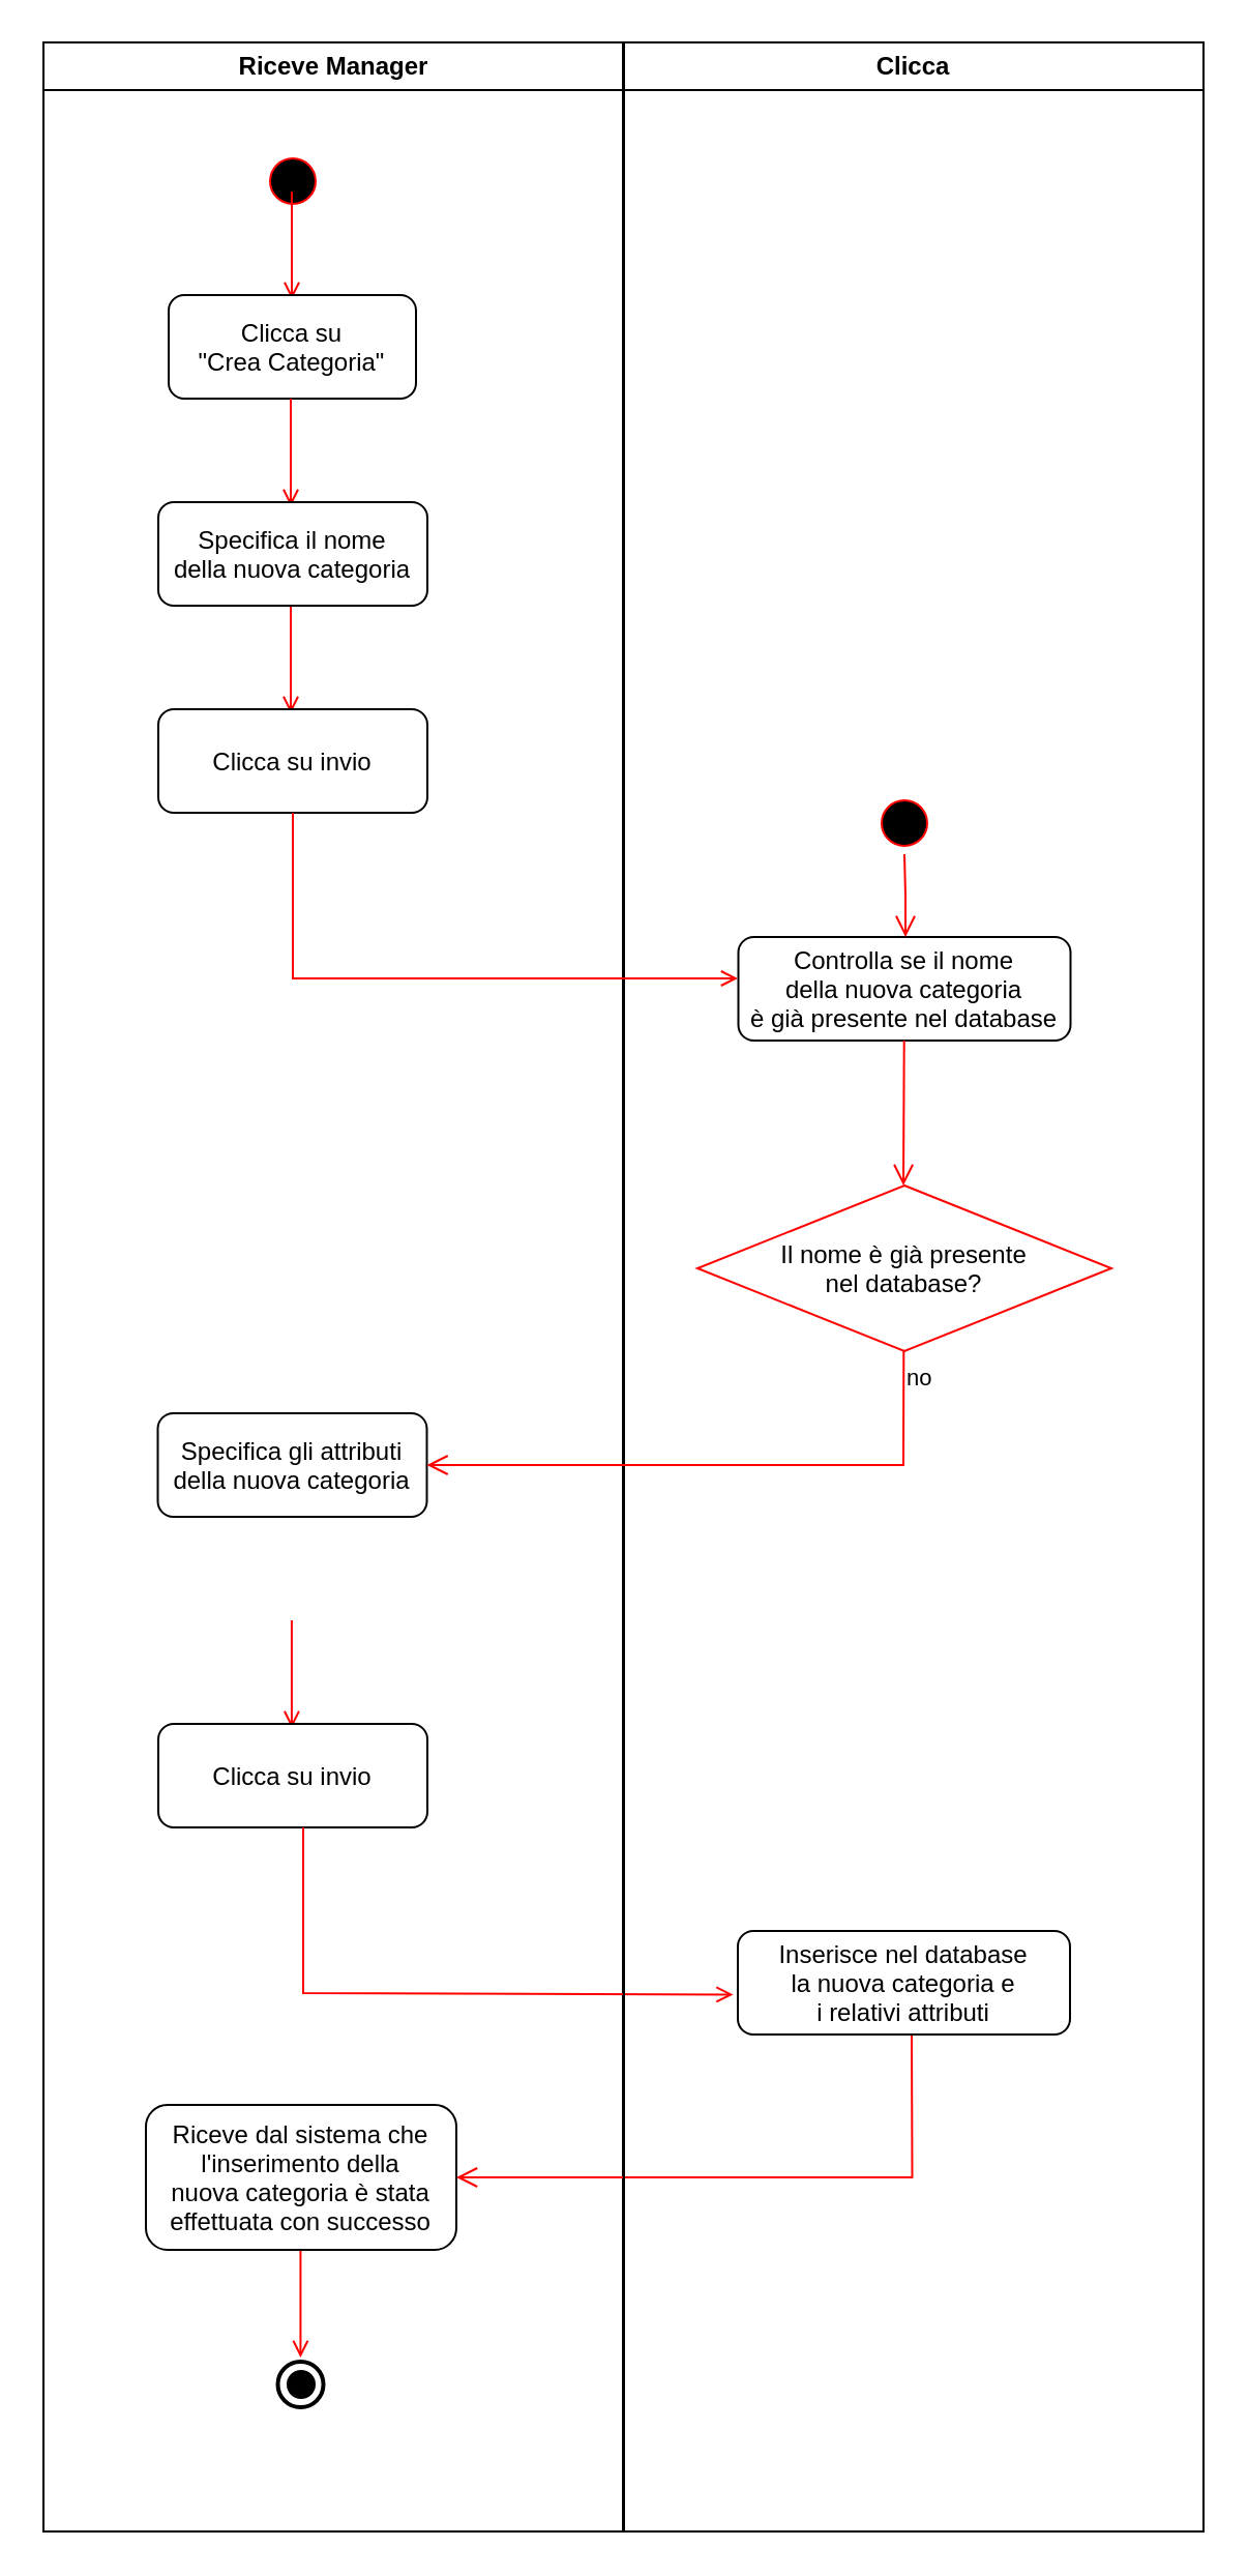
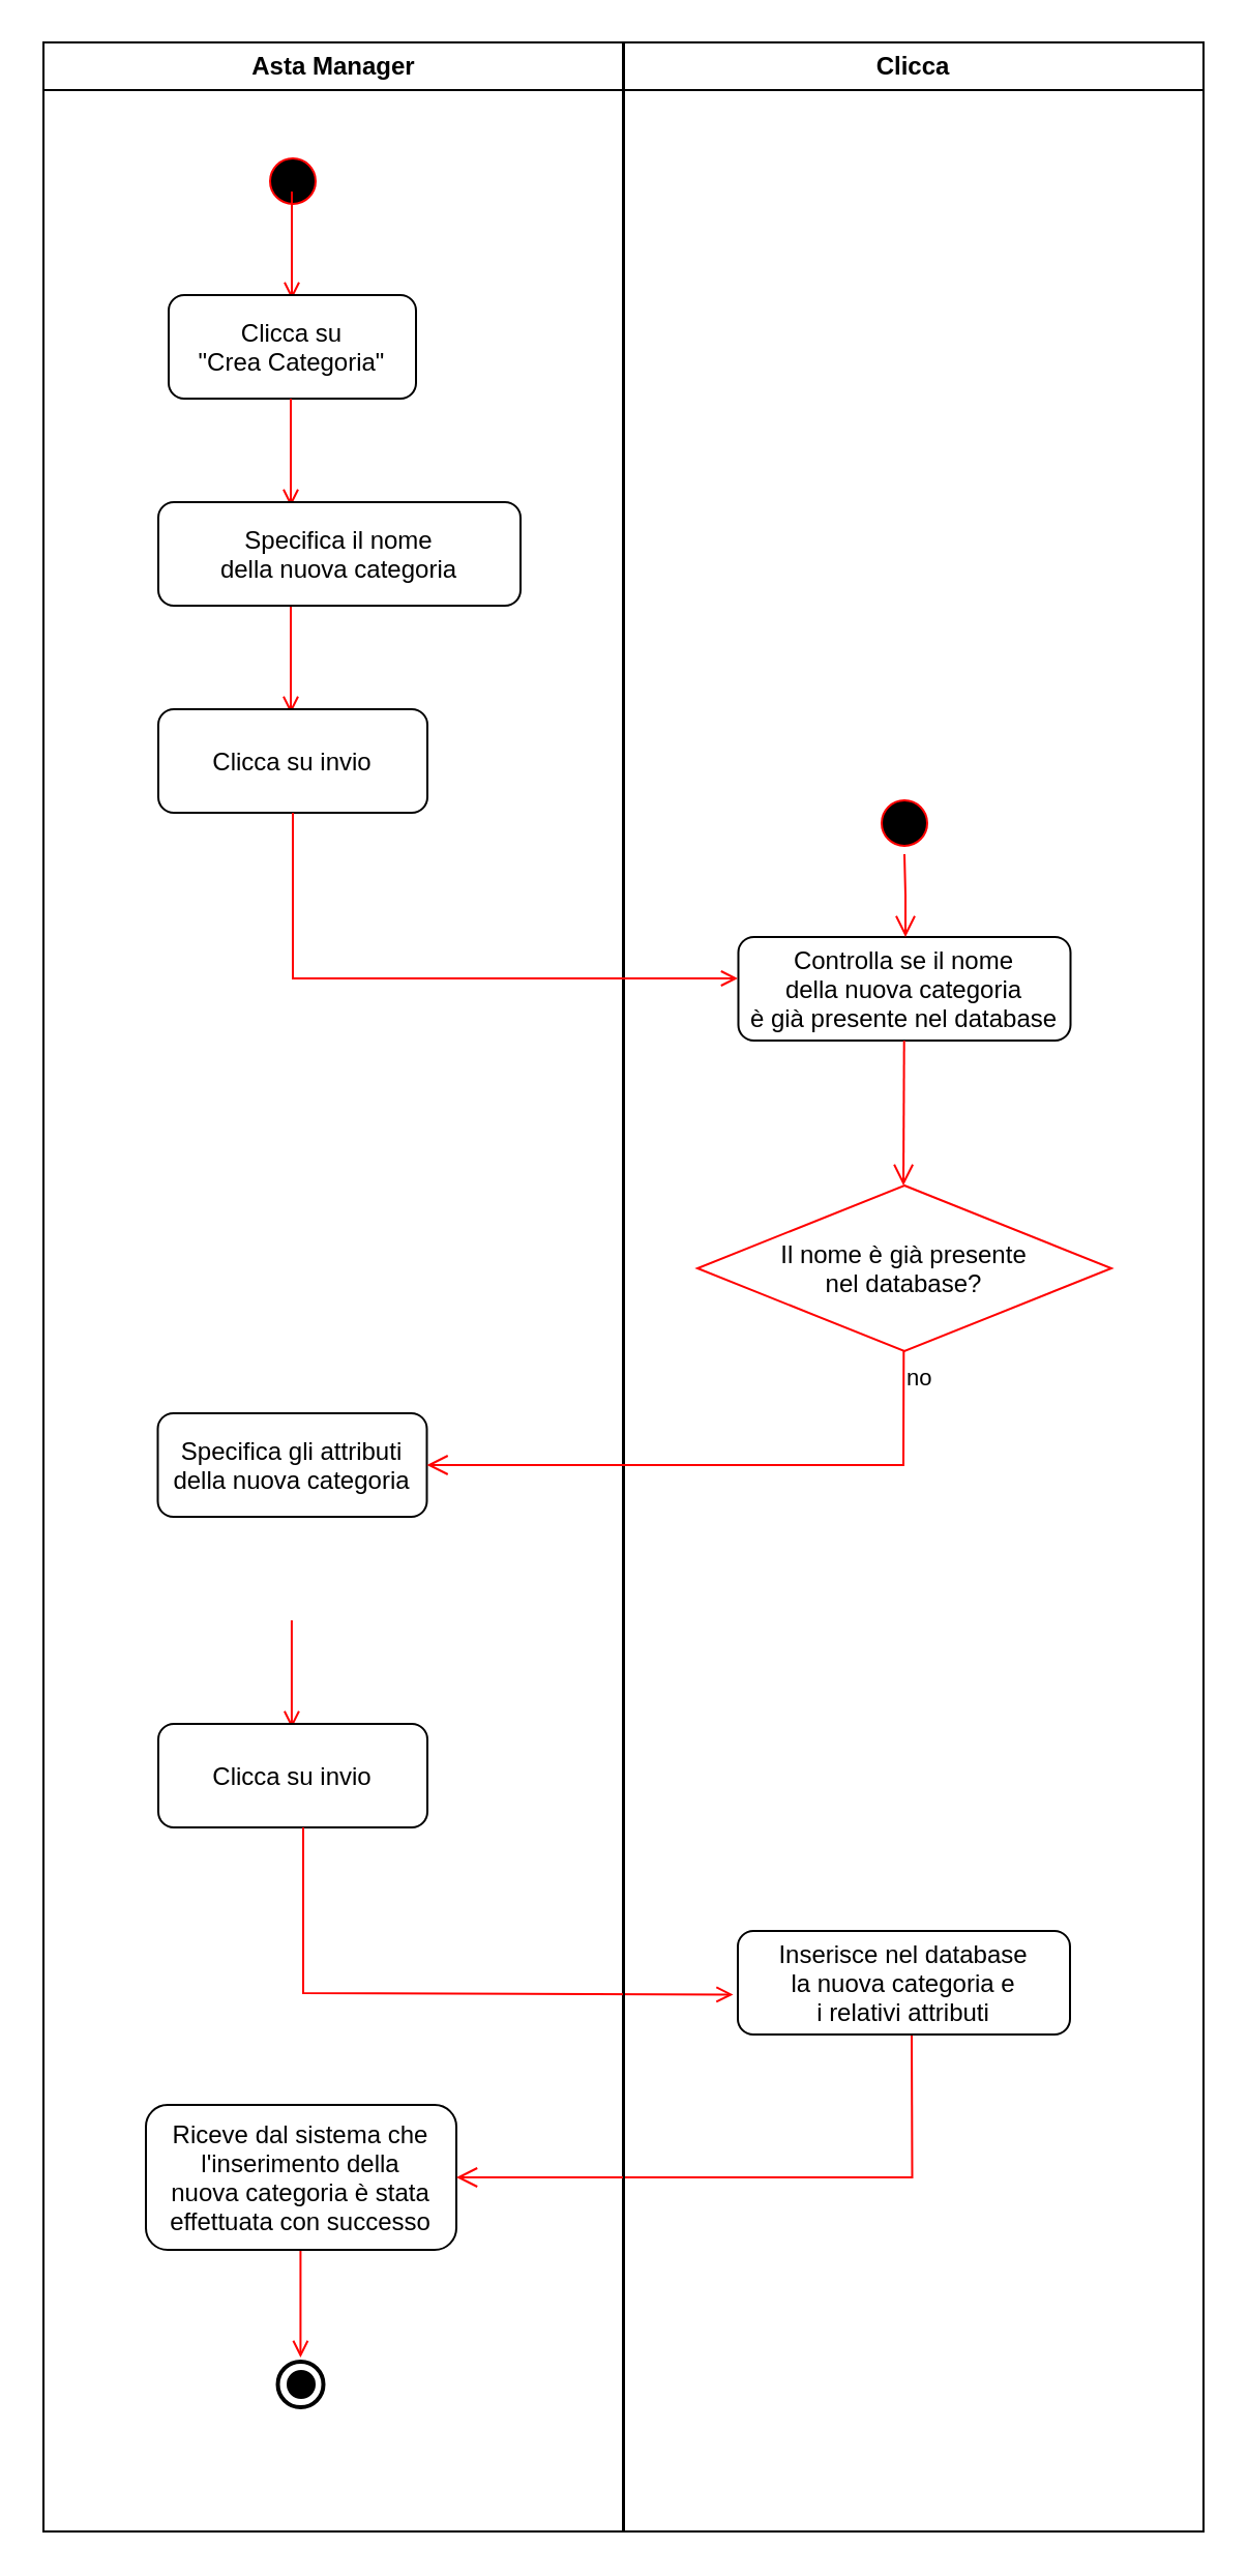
  <mxCell id="0" />
  <mxCell id="1" parent="0" />
- <mxCell id="2" value="Riceve Manager" style="swimlane;whiteSpace=wrap;startSize=23;fillColor=#FFFFFF;" parent="1" vertex="1"><mxGeometry x="20.5" y="20" width="280" height="1202" as="geometry" /></mxCell>
+ <mxCell id="2" value="Asta Manager" style="swimlane;whiteSpace=wrap;startSize=23;fillColor=#FFFFFF;" parent="1" vertex="1"><mxGeometry x="20.5" y="20" width="280" height="1202" as="geometry" /></mxCell>
  <mxCell id="3" value="" style="ellipse;shape=startState;fillColor=#000000;strokeColor=#ff0000;" parent="2" vertex="1"><mxGeometry x="105.5" y="52" width="30" height="30" as="geometry" /></mxCell>
  <mxCell id="4" value="" style="endArrow=open;strokeColor=#FF0000;endFill=1;rounded=0" edge="1" parent="2"><mxGeometry relative="1" as="geometry"><mxPoint x="120" y="72" as="sourcePoint" /><mxPoint x="120" y="124" as="targetPoint" /></mxGeometry></mxCell>
  <mxCell id="5" value="Clicca su&#10;&quot;Crea Categoria&quot;" style="gradientColor=none;rounded=1;" vertex="1" parent="2"><mxGeometry x="60.5" y="122" width="119.5" height="50" as="geometry" /></mxCell>
  <mxCell id="6" value="" style="endArrow=open;strokeColor=#FF0000;endFill=1;rounded=0" edge="1" parent="2"><mxGeometry relative="1" as="geometry"><mxPoint x="119.5" y="172" as="sourcePoint" /><mxPoint x="119.5" y="224" as="targetPoint" /><Array as="points"><mxPoint x="119.5" y="192" /></Array></mxGeometry></mxCell>
  <mxCell id="7" value="" style="endArrow=open;strokeColor=#FF0000;endFill=1;rounded=0" edge="1" parent="2"><mxGeometry relative="1" as="geometry"><mxPoint x="119.5" y="272" as="sourcePoint" /><mxPoint x="119.5" y="324" as="targetPoint" /><Array as="points"><mxPoint x="119.5" y="292" /></Array></mxGeometry></mxCell>
  <mxCell id="8" value="Clicca su invio" style="rounded=1;" vertex="1" parent="2"><mxGeometry x="55.5" y="322" width="130" height="50" as="geometry" /></mxCell>
  <mxCell id="9" value="Specifica gli attributi&#10;della nuova categoria" style="rounded=1;" vertex="1" parent="2"><mxGeometry x="55.25" y="662" width="130" height="50" as="geometry" /></mxCell>
  <mxCell id="10" value="" style="endArrow=open;strokeColor=#FF0000;endFill=1;rounded=0" edge="1" parent="2"><mxGeometry relative="1" as="geometry"><mxPoint x="119.96" y="762" as="sourcePoint" /><mxPoint x="119.96" y="814" as="targetPoint" /><Array as="points"><mxPoint x="119.96" y="782" /></Array></mxGeometry></mxCell>
  <mxCell id="11" value="Clicca su invio" style="rounded=1;" vertex="1" parent="2"><mxGeometry x="55.5" y="812" width="130" height="50" as="geometry" /></mxCell>
  <mxCell id="12" value="" style="endArrow=open;strokeColor=#FF0000;endFill=1;rounded=0;exitX=0.5;exitY=1;exitDx=0;exitDy=0;entryX=-0.014;entryY=0.614;entryDx=0;entryDy=0;entryPerimeter=0;" edge="1" parent="2" target="27"><mxGeometry relative="1" as="geometry"><mxPoint x="125.5" y="862" as="sourcePoint" /><mxPoint x="325.5" y="942" as="targetPoint" /><Array as="points"><mxPoint x="125.5" y="942" /></Array></mxGeometry></mxCell>
  <mxCell id="13" value="" style="endArrow=open;strokeColor=#FF0000;endFill=1;rounded=0" edge="1" parent="2"><mxGeometry relative="1" as="geometry"><mxPoint x="124.21" y="1066" as="sourcePoint" /><mxPoint x="124.21" y="1118" as="targetPoint" /><Array as="points"><mxPoint x="124.21" y="1086" /></Array></mxGeometry></mxCell>
  <mxCell id="14" value="" style="ellipse;shape=startState;fillColor=#FFFFFF;strokeColor=#000000;strokeWidth=2;" vertex="1" parent="2"><mxGeometry x="109.25" y="1116" width="30" height="30" as="geometry" /></mxCell>
  <mxCell id="15" value="" style="ellipse;shape=startState;fillColor=#000000;strokeColor=#000000;strokeWidth=2;" vertex="1" parent="2"><mxGeometry x="114.5" y="1121" width="20" height="20" as="geometry" /></mxCell>
  <mxCell id="16" value="Riceve dal sistema che&#10;l'inserimento della&#10;nuova categoria è stata&#10;effettuata con successo" style="rounded=1;" vertex="1" parent="2"><mxGeometry x="49.5" y="996" width="150" height="70" as="geometry" /></mxCell>
  <mxCell id="17" value="" style="edgeStyle=elbowEdgeStyle;elbow=horizontal;align=left;verticalAlign=top;endArrow=open;endSize=8;strokeColor=#FF0000;endFill=1;rounded=0;entryX=1;entryY=0.5;entryDx=0;entryDy=0;" edge="1" target="16" parent="2"><mxGeometry x="-1" relative="1" as="geometry"><mxPoint x="-25.25" y="884" as="targetPoint" /><mxPoint x="419.5" y="962" as="sourcePoint" /><Array as="points"><mxPoint x="419.75" y="932" /></Array></mxGeometry></mxCell>
  <mxCell id="18" value="Clicca" style="swimlane;whiteSpace=wrap" parent="1" vertex="1"><mxGeometry x="301" y="20" width="280" height="1202" as="geometry" /></mxCell>
  <mxCell id="19" value="Controlla se il nome&#10;della nuova categoria&#10;è già presente nel database" style="rounded=1;" parent="18" vertex="1"><mxGeometry x="55.25" y="432" width="160.5" height="50" as="geometry" /></mxCell>
  <mxCell id="20" value="Il nome è già presente&#10;nel database?" style="rhombus;fillColor=#ffffff;strokeColor=#ff0000;" vertex="1" parent="18"><mxGeometry x="35.5" y="552" width="200" height="80" as="geometry" /></mxCell>
  <mxCell id="21" value="" style="edgeStyle=elbowEdgeStyle;elbow=horizontal;align=left;verticalAlign=top;endArrow=open;endSize=8;strokeColor=#FF0000;endFill=1;rounded=0" edge="1" parent="18"><mxGeometry x="-1" relative="1" as="geometry"><mxPoint x="135.36" y="552" as="targetPoint" /><mxPoint x="135.36" y="482" as="sourcePoint" /></mxGeometry></mxCell>
  <mxCell id="22" value="no" style="edgeStyle=elbowEdgeStyle;elbow=horizontal;align=left;verticalAlign=top;endArrow=open;endSize=8;strokeColor=#FF0000;endFill=1;rounded=0;entryX=1;entryY=0.5;entryDx=0;entryDy=0;" edge="1" parent="18" target="9"><mxGeometry x="-1" relative="1" as="geometry"><mxPoint x="135" y="822" as="targetPoint" /><mxPoint x="135.16" y="632" as="sourcePoint" /><Array as="points"><mxPoint x="135" y="742" /></Array></mxGeometry></mxCell>
  <mxCell id="23" value="" style="ellipse;shape=startState;fillColor=#000000;strokeColor=#ff0000;" vertex="1" parent="18"><mxGeometry x="120.5" y="362" width="30" height="30" as="geometry" /></mxCell>
  <mxCell id="24" value="" style="edgeStyle=elbowEdgeStyle;elbow=horizontal;verticalAlign=bottom;endArrow=open;endSize=8;strokeColor=#FF0000;endFill=1;rounded=0" edge="1" source="23" parent="18"><mxGeometry x="-344.5" y="214" as="geometry"><mxPoint x="136" y="432" as="targetPoint" /></mxGeometry></mxCell>
- <mxCell id="25" value="Specifica il nome&#10;della nuova categoria" style="rounded=1;" vertex="1" parent="1"><mxGeometry x="76" y="242" width="130" height="50" as="geometry" /></mxCell>
+ <mxCell id="25" value="Specifica il nome&#10;della nuova categoria" style="rounded=1;" vertex="1" parent="1"><mxGeometry x="76" y="242" width="175" height="50" as="geometry" /></mxCell>
  <mxCell id="26" value="" style="endArrow=open;strokeColor=#FF0000;endFill=1;rounded=0;exitX=0.5;exitY=1;exitDx=0;exitDy=0;" edge="1" parent="1" source="8"><mxGeometry relative="1" as="geometry"><mxPoint x="156" y="442" as="sourcePoint" /><mxPoint x="356" y="472" as="targetPoint" /><Array as="points"><mxPoint x="141" y="472" /></Array></mxGeometry></mxCell>
  <mxCell id="27" value="Inserisce nel database&#10;la nuova categoria e&#10;i relativi attributi" style="rounded=1;" vertex="1" parent="1"><mxGeometry x="356" y="932" width="160.5" height="50" as="geometry" /></mxCell>
